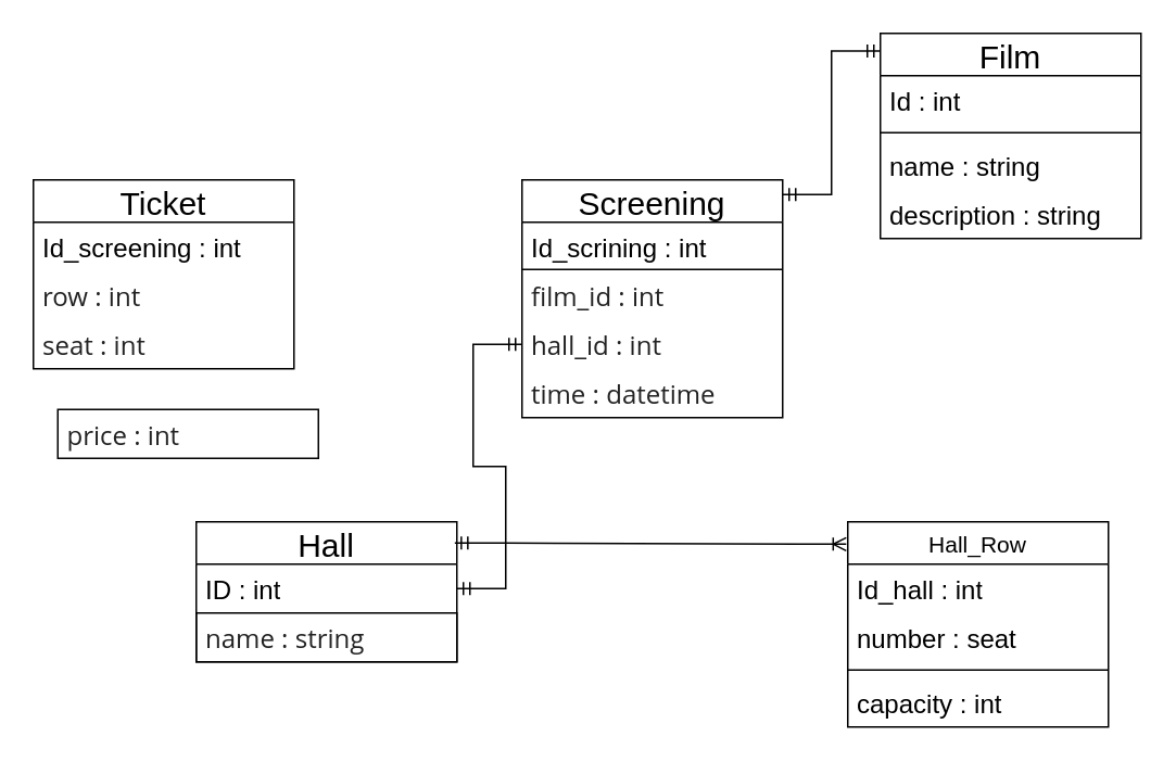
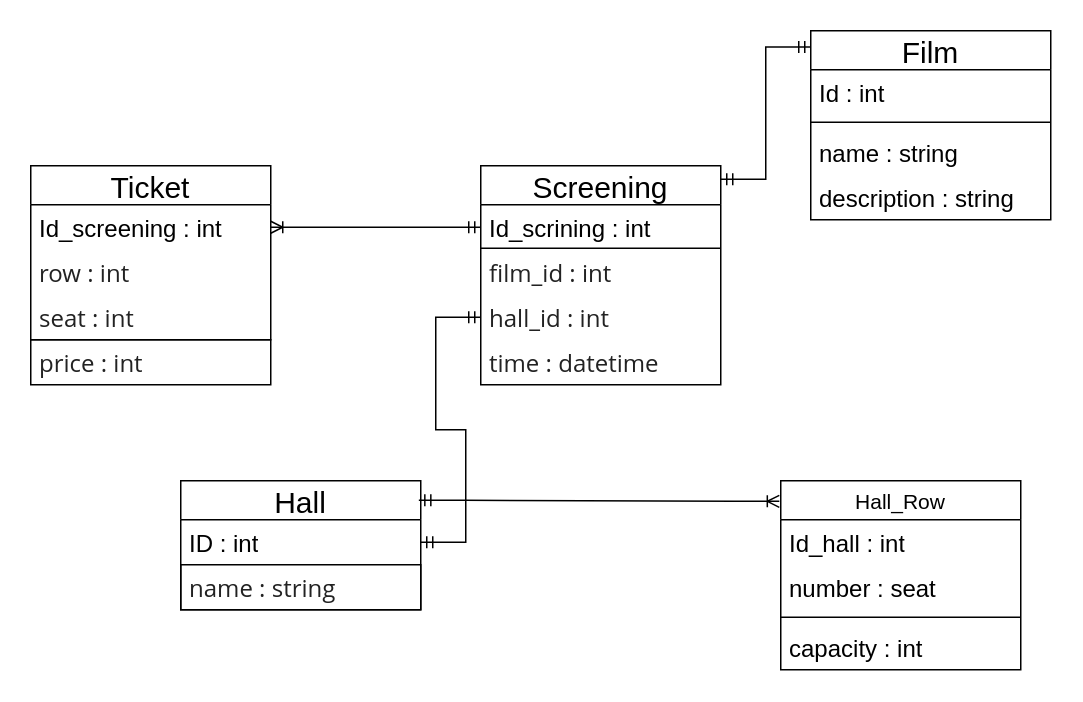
  <mxCell id="0" />
  <mxCell id="1" parent="0" />
  <mxCell id="2" value="Ticket" style="swimlane;fontStyle=0;childLayout=stackLayout;horizontal=1;startSize=26;horizontalStack=0;resizeParent=1;resizeParentMax=0;resizeLast=0;collapsible=1;marginBottom=0;align=center;fontSize=20;" vertex="1" parent="1"><mxGeometry x="20" y="110" width="160" height="116" as="geometry" /></mxCell>
  <mxCell id="3" value="&lt;font style=&quot;font-size: 16px;&quot;&gt;Id_scree&lt;/font&gt;&lt;span style=&quot;font-size: 16px; background-color: initial;&quot;&gt;ning : int&lt;/span&gt;" style="text;strokeColor=none;fillColor=none;spacingLeft=4;spacingRight=4;overflow=hidden;rotatable=0;points=[[0,0.5],[1,0.5]];portConstraint=eastwest;fontSize=12;whiteSpace=wrap;html=1;" vertex="1" parent="2"><mxGeometry y="26" width="160" height="30" as="geometry" /></mxCell>
  <mxCell id="4" value="&lt;span style=&quot;color: rgb(34, 34, 34); font-family: &amp;quot;Open Sans&amp;quot;, Tahoma, Verdana, Segoe, sans-serif; font-size: 16px; background-color: rgb(255, 255, 255);&quot;&gt;row : int&lt;/span&gt;" style="text;strokeColor=none;fillColor=none;spacingLeft=4;spacingRight=4;overflow=hidden;rotatable=0;points=[[0,0.5],[1,0.5]];portConstraint=eastwest;fontSize=12;whiteSpace=wrap;html=1;" vertex="1" parent="2"><mxGeometry y="56" width="160" height="30" as="geometry" /></mxCell>
  <mxCell id="5" value="&lt;font face=&quot;Open Sans, Tahoma, Verdana, Segoe, sans-serif&quot; color=&quot;#222222&quot;&gt;&lt;span style=&quot;font-size: 16px; background-color: rgb(255, 255, 255);&quot;&gt;seat : int&lt;/span&gt;&lt;/font&gt;&lt;div&gt;&lt;font face=&quot;Open Sans, Tahoma, Verdana, Segoe, sans-serif&quot; color=&quot;#222222&quot;&gt;&lt;span style=&quot;font-size: 16px; background-color: rgb(255, 255, 255);&quot;&gt;&lt;br&gt;&lt;/span&gt;&lt;/font&gt;&lt;/div&gt;" style="text;strokeColor=none;fillColor=none;spacingLeft=4;spacingRight=4;overflow=hidden;rotatable=0;points=[[0,0.5],[1,0.5]];portConstraint=eastwest;fontSize=12;whiteSpace=wrap;html=1;" vertex="1" parent="2"><mxGeometry y="86" width="160" height="30" as="geometry" /></mxCell>
  <mxCell id="6" value="Screening" style="swimlane;fontStyle=0;childLayout=stackLayout;horizontal=1;startSize=26;horizontalStack=0;resizeParent=1;resizeParentMax=0;resizeLast=0;collapsible=1;marginBottom=0;align=center;fontSize=20;" vertex="1" parent="1"><mxGeometry x="320" y="110" width="160" height="146" as="geometry" /></mxCell>
  <mxCell id="7" value="&lt;font style=&quot;font-size: 16px;&quot;&gt;Id_scrining : int&lt;/font&gt;" style="text;strokeColor=none;fillColor=none;spacingLeft=4;spacingRight=4;overflow=hidden;rotatable=0;points=[[0,0.5],[1,0.5]];portConstraint=eastwest;fontSize=12;whiteSpace=wrap;html=1;" vertex="1" parent="6"><mxGeometry y="26" width="160" height="30" as="geometry" /></mxCell>
  <mxCell id="8" value="" style="endArrow=none;html=1;rounded=0;" edge="1" parent="6"><mxGeometry relative="1" as="geometry"><mxPoint y="55" as="sourcePoint" /><mxPoint x="160" y="55" as="targetPoint" /></mxGeometry></mxCell>
  <mxCell id="9" value="&lt;font face=&quot;Open Sans, Tahoma, Verdana, Segoe, sans-serif&quot; color=&quot;#222222&quot;&gt;&lt;span style=&quot;font-size: 16px; background-color: rgb(255, 255, 255);&quot;&gt;film_id : int&lt;/span&gt;&lt;/font&gt;&lt;div&gt;&lt;font face=&quot;Open Sans, Tahoma, Verdana, Segoe, sans-serif&quot; color=&quot;#222222&quot;&gt;&lt;span style=&quot;font-size: 16px; background-color: rgb(255, 255, 255);&quot;&gt;&lt;br&gt;&lt;/span&gt;&lt;/font&gt;&lt;/div&gt;" style="text;strokeColor=none;fillColor=none;spacingLeft=4;spacingRight=4;overflow=hidden;rotatable=0;points=[[0,0.5],[1,0.5]];portConstraint=eastwest;fontSize=12;whiteSpace=wrap;html=1;" vertex="1" parent="6"><mxGeometry y="56" width="160" height="30" as="geometry" /></mxCell>
  <mxCell id="10" value="&lt;span style=&quot;color: rgb(34, 34, 34); font-family: &amp;quot;Open Sans&amp;quot;, Tahoma, Verdana, Segoe, sans-serif; font-size: 16px; background-color: rgb(255, 255, 255);&quot;&gt;hall_id : int&lt;/span&gt;" style="text;strokeColor=none;fillColor=none;spacingLeft=4;spacingRight=4;overflow=hidden;rotatable=0;points=[[0,0.5],[1,0.5]];portConstraint=eastwest;fontSize=12;whiteSpace=wrap;html=1;" vertex="1" parent="6"><mxGeometry y="86" width="160" height="30" as="geometry" /></mxCell>
  <mxCell id="11" value="&lt;font face=&quot;Open Sans, Tahoma, Verdana, Segoe, sans-serif&quot; color=&quot;#222222&quot;&gt;&lt;span style=&quot;font-size: 16px; background-color: rgb(255, 255, 255);&quot;&gt;time : datetime&lt;/span&gt;&lt;/font&gt;&lt;div&gt;&lt;font face=&quot;Open Sans, Tahoma, Verdana, Segoe, sans-serif&quot; color=&quot;#222222&quot;&gt;&lt;span style=&quot;font-size: 16px; background-color: rgb(255, 255, 255);&quot;&gt;&lt;br&gt;&lt;/span&gt;&lt;/font&gt;&lt;/div&gt;" style="text;strokeColor=none;fillColor=none;spacingLeft=4;spacingRight=4;overflow=hidden;rotatable=0;points=[[0,0.5],[1,0.5]];portConstraint=eastwest;fontSize=12;whiteSpace=wrap;html=1;" vertex="1" parent="6"><mxGeometry y="116" width="160" height="30" as="geometry" /></mxCell>
+ <mxCell id="12" value="" style="edgeStyle=entityRelationEdgeStyle;fontSize=12;html=1;endArrow=ERoneToMany;startArrow=ERmandOne;rounded=0;exitX=0;exitY=0.5;exitDx=0;exitDy=0;" edge="1" parent="1" source="7" target="3"><mxGeometry width="100" height="100" relative="1" as="geometry"><mxPoint x="180" y="280" as="sourcePoint" /><mxPoint x="280" y="180" as="targetPoint" /></mxGeometry></mxCell>
  <mxCell id="13" value="Hall" style="swimlane;fontStyle=0;childLayout=stackLayout;horizontal=1;startSize=26;horizontalStack=0;resizeParent=1;resizeParentMax=0;resizeLast=0;collapsible=1;marginBottom=0;align=center;fontSize=20;" vertex="1" parent="1"><mxGeometry x="120" y="320" width="160" height="86" as="geometry" /></mxCell>
  <mxCell id="14" value="&lt;span style=&quot;font-size: 16px;&quot;&gt;ID : int&lt;/span&gt;" style="text;strokeColor=none;fillColor=none;spacingLeft=4;spacingRight=4;overflow=hidden;rotatable=0;points=[[0,0.5],[1,0.5]];portConstraint=eastwest;fontSize=12;whiteSpace=wrap;html=1;" vertex="1" parent="13"><mxGeometry y="26" width="160" height="30" as="geometry" /></mxCell>
  <mxCell id="15" value="&lt;div&gt;&lt;font face=&quot;Open Sans, Tahoma, Verdana, Segoe, sans-serif&quot; color=&quot;#222222&quot;&gt;&lt;span style=&quot;font-size: 16px; background-color: rgb(255, 255, 255);&quot;&gt;name : string&lt;/span&gt;&lt;/font&gt;&lt;/div&gt;" style="text;strokeColor=default;fillColor=none;spacingLeft=4;spacingRight=4;overflow=hidden;rotatable=0;points=[[0,0.5],[1,0.5]];portConstraint=eastwest;fontSize=12;whiteSpace=wrap;html=1;" vertex="1" parent="13"><mxGeometry y="56" width="160" height="30" as="geometry" /></mxCell>
- <mxCell id="16" value="&lt;font face=&quot;Open Sans, Tahoma, Verdana, Segoe, sans-serif&quot; color=&quot;#222222&quot;&gt;&lt;span style=&quot;font-size: 16px; background-color: rgb(255, 255, 255);&quot;&gt;price : int&lt;/span&gt;&lt;/font&gt;" style="text;strokeColor=default;fillColor=none;spacingLeft=4;spacingRight=4;overflow=hidden;rotatable=0;points=[[0,0.5],[1,0.5]];portConstraint=eastwest;fontSize=12;whiteSpace=wrap;html=1;" vertex="1" parent="1"><mxGeometry x="35" y="251" width="160" height="30" as="geometry" /></mxCell>
+ <mxCell id="16" value="&lt;font face=&quot;Open Sans, Tahoma, Verdana, Segoe, sans-serif&quot; color=&quot;#222222&quot;&gt;&lt;span style=&quot;font-size: 16px; background-color: rgb(255, 255, 255);&quot;&gt;price : int&lt;/span&gt;&lt;/font&gt;" style="text;strokeColor=default;fillColor=none;spacingLeft=4;spacingRight=4;overflow=hidden;rotatable=0;points=[[0,0.5],[1,0.5]];portConstraint=eastwest;fontSize=12;whiteSpace=wrap;html=1;" vertex="1" parent="1"><mxGeometry x="20" y="226" width="160" height="30" as="geometry" /></mxCell>
  <mxCell id="17" value="" style="edgeStyle=entityRelationEdgeStyle;fontSize=12;html=1;endArrow=ERmandOne;startArrow=ERmandOne;rounded=0;exitX=1;exitY=0.5;exitDx=0;exitDy=0;entryX=0;entryY=0.5;entryDx=0;entryDy=0;" edge="1" parent="1" source="14" target="10"><mxGeometry width="100" height="100" relative="1" as="geometry"><mxPoint x="300" y="400" as="sourcePoint" /><mxPoint x="400" y="300" as="targetPoint" /></mxGeometry></mxCell>
  <mxCell id="18" value="Hall_Row" style="swimlane;fontStyle=0;childLayout=stackLayout;horizontal=1;startSize=26;horizontalStack=0;resizeParent=1;resizeParentMax=0;resizeLast=0;collapsible=1;marginBottom=0;align=center;fontSize=14;" vertex="1" parent="1"><mxGeometry x="520" y="320" width="160" height="126" as="geometry" /></mxCell>
  <mxCell id="19" value="&lt;font style=&quot;font-size: 16px;&quot;&gt;Id_hall : int&lt;/font&gt;" style="text;strokeColor=none;fillColor=none;spacingLeft=4;spacingRight=4;overflow=hidden;rotatable=0;points=[[0,0.5],[1,0.5]];portConstraint=eastwest;fontSize=12;whiteSpace=wrap;html=1;" vertex="1" parent="18"><mxGeometry y="26" width="160" height="30" as="geometry" /></mxCell>
  <mxCell id="20" value="&lt;font style=&quot;font-size: 16px;&quot;&gt;number : seat&lt;/font&gt;" style="text;strokeColor=none;fillColor=none;spacingLeft=4;spacingRight=4;overflow=hidden;rotatable=0;points=[[0,0.5],[1,0.5]];portConstraint=eastwest;fontSize=12;whiteSpace=wrap;html=1;" vertex="1" parent="18"><mxGeometry y="56" width="160" height="30" as="geometry" /></mxCell>
  <mxCell id="21" value="" style="line;strokeWidth=1;rotatable=0;dashed=0;labelPosition=right;align=left;verticalAlign=middle;spacingTop=0;spacingLeft=6;points=[];portConstraint=eastwest;" vertex="1" parent="18"><mxGeometry y="86" width="160" height="10" as="geometry" /></mxCell>
  <mxCell id="22" value="&lt;font style=&quot;font-size: 16px;&quot;&gt;capacity : int&lt;/font&gt;" style="text;strokeColor=none;fillColor=none;spacingLeft=4;spacingRight=4;overflow=hidden;rotatable=0;points=[[0,0.5],[1,0.5]];portConstraint=eastwest;fontSize=12;whiteSpace=wrap;html=1;" vertex="1" parent="18"><mxGeometry y="96" width="160" height="30" as="geometry" /></mxCell>
  <mxCell id="23" value="Film" style="swimlane;fontStyle=0;childLayout=stackLayout;horizontal=1;startSize=26;horizontalStack=0;resizeParent=1;resizeParentMax=0;resizeLast=0;collapsible=1;marginBottom=0;align=center;fontSize=20;" vertex="1" parent="1"><mxGeometry x="540" y="20" width="160" height="126" as="geometry" /></mxCell>
  <mxCell id="24" value="&lt;font style=&quot;font-size: 16px;&quot;&gt;Id : int&lt;/font&gt;" style="text;strokeColor=none;fillColor=none;spacingLeft=4;spacingRight=4;overflow=hidden;rotatable=0;points=[[0,0.5],[1,0.5]];portConstraint=eastwest;fontSize=12;whiteSpace=wrap;html=1;" vertex="1" parent="23"><mxGeometry y="26" width="160" height="30" as="geometry" /></mxCell>
  <mxCell id="25" value="" style="line;strokeWidth=1;rotatable=0;dashed=0;labelPosition=right;align=left;verticalAlign=middle;spacingTop=0;spacingLeft=6;points=[];portConstraint=eastwest;" vertex="1" parent="23"><mxGeometry y="56" width="160" height="10" as="geometry" /></mxCell>
  <mxCell id="26" value="&lt;span style=&quot;font-size: 16px;&quot;&gt;name : string&lt;/span&gt;" style="text;strokeColor=none;fillColor=none;spacingLeft=4;spacingRight=4;overflow=hidden;rotatable=0;points=[[0,0.5],[1,0.5]];portConstraint=eastwest;fontSize=12;whiteSpace=wrap;html=1;" vertex="1" parent="23"><mxGeometry y="66" width="160" height="30" as="geometry" /></mxCell>
  <mxCell id="27" value="&lt;span style=&quot;font-size: 16px;&quot;&gt;description&amp;nbsp;: string&lt;/span&gt;" style="text;strokeColor=none;fillColor=none;spacingLeft=4;spacingRight=4;overflow=hidden;rotatable=0;points=[[0,0.5],[1,0.5]];portConstraint=eastwest;fontSize=12;whiteSpace=wrap;html=1;" vertex="1" parent="23"><mxGeometry y="96" width="160" height="30" as="geometry" /></mxCell>
  <mxCell id="28" value="" style="edgeStyle=entityRelationEdgeStyle;fontSize=12;html=1;endArrow=ERoneToMany;startArrow=ERmandOne;rounded=0;entryX=-0.006;entryY=0.109;entryDx=0;entryDy=0;entryPerimeter=0;exitX=0.992;exitY=0.152;exitDx=0;exitDy=0;exitPerimeter=0;" edge="1" parent="1" source="13" target="18"><mxGeometry width="100" height="100" relative="1" as="geometry"><mxPoint x="230" y="380" as="sourcePoint" /><mxPoint x="330" y="280" as="targetPoint" /></mxGeometry></mxCell>
  <mxCell id="29" value="" style="edgeStyle=entityRelationEdgeStyle;fontSize=12;html=1;endArrow=ERmandOne;startArrow=ERmandOne;rounded=0;entryX=0;entryY=0.086;entryDx=0;entryDy=0;entryPerimeter=0;" edge="1" parent="1" target="23"><mxGeometry width="100" height="100" relative="1" as="geometry"><mxPoint x="480" y="119" as="sourcePoint" /><mxPoint x="591.12" y="119.28" as="targetPoint" /></mxGeometry></mxCell>
